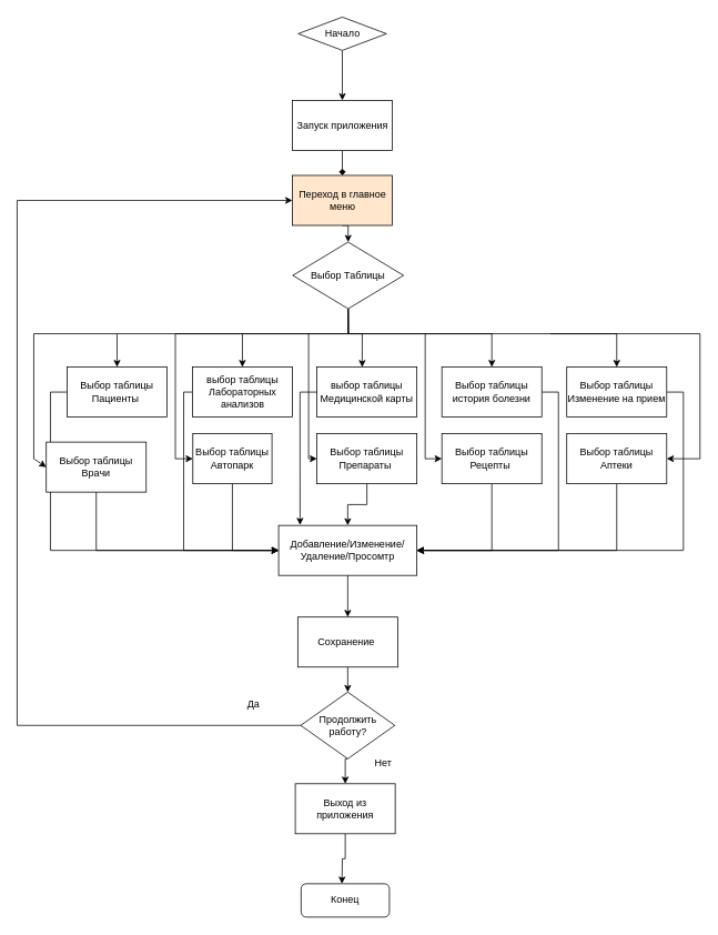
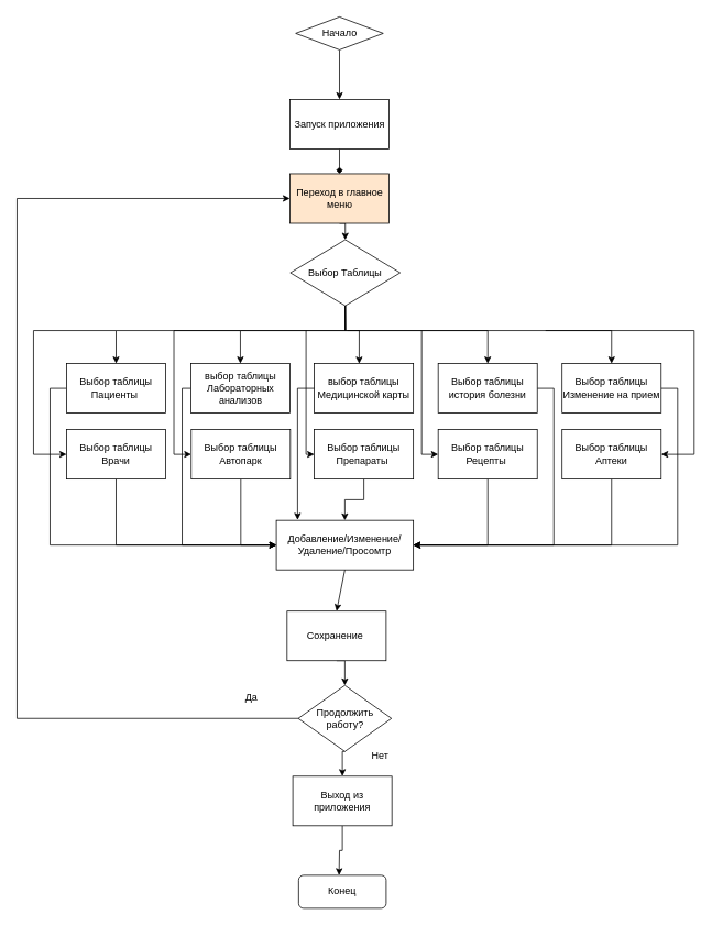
  <mxCell id="0" />
  <mxCell id="1" parent="0" />
  <mxCell id="2" style="edgeStyle=orthogonalEdgeStyle;rounded=0;orthogonalLoop=1;jettySize=auto;html=1;exitX=0.5;exitY=1;exitDx=0;exitDy=0;entryX=0.5;entryY=0;entryDx=0;entryDy=0;" edge="1" parent="1" source="3" target="5"><mxGeometry relative="1" as="geometry" /></mxCell>
  <mxCell id="3" value="Начало" style="rhombus;whiteSpace=wrap;html=1;" vertex="1" parent="1"><mxGeometry x="357.5" y="20" width="106" height="40" as="geometry" /></mxCell>
  <mxCell id="4" style="edgeStyle=orthogonalEdgeStyle;rounded=0;orthogonalLoop=1;jettySize=auto;html=1;exitX=0.5;exitY=1;exitDx=0;exitDy=0;entryX=0.5;entryY=0;entryDx=0;entryDy=0;endArrow=diamond;" edge="1" parent="1" source="5" target="49"><mxGeometry relative="1" as="geometry" /></mxCell>
  <mxCell id="5" value="Запуск приложения" style="rounded=0;whiteSpace=wrap;html=1;" vertex="1" parent="1"><mxGeometry x="350.5" width="120" height="60" as="geometry" y="120" /></mxCell>
  <mxCell id="6" style="edgeStyle=orthogonalEdgeStyle;rounded=0;orthogonalLoop=1;jettySize=auto;html=1;exitX=0.5;exitY=1;exitDx=0;exitDy=0;entryX=0.5;entryY=0;entryDx=0;entryDy=0;" edge="1" parent="1" source="7" target="11"><mxGeometry relative="1" as="geometry"><Array as="points"><mxPoint x="291" y="400" /></Array></mxGeometry></mxCell>
  <mxCell id="7" value="Выбор Таблицы" style="rhombus;whiteSpace=wrap;html=1;" vertex="1" parent="1"><mxGeometry x="351" y="290" width="133" height="80" as="geometry" /></mxCell>
  <mxCell id="8" style="edgeStyle=orthogonalEdgeStyle;rounded=0;orthogonalLoop=1;jettySize=auto;html=1;exitX=0;exitY=0.5;exitDx=0;exitDy=0;entryX=0;entryY=0.5;entryDx=0;entryDy=0;" edge="1" parent="1" source="9" target="36"><mxGeometry relative="1" as="geometry" /></mxCell>
  <mxCell id="9" value="Выбор таблицы Пациенты&amp;nbsp;" style="rounded=0;whiteSpace=wrap;html=1;" vertex="1" parent="1"><mxGeometry x="80" y="440" width="120" height="60" as="geometry" /></mxCell>
  <mxCell id="10" style="edgeStyle=orthogonalEdgeStyle;rounded=0;orthogonalLoop=1;jettySize=auto;html=1;exitX=0;exitY=0.5;exitDx=0;exitDy=0;entryX=0;entryY=0.5;entryDx=0;entryDy=0;" edge="1" parent="1" source="11" target="36"><mxGeometry relative="1" as="geometry"><Array as="points"><mxPoint x="220" y="470" /><mxPoint x="220" y="660" /></Array></mxGeometry></mxCell>
  <mxCell id="11" value="выбор таблицы Лабораторных анализов" style="rounded=0;whiteSpace=wrap;html=1;" vertex="1" parent="1"><mxGeometry x="230.5" y="440" width="120" height="60" as="geometry" /></mxCell>
  <mxCell id="12" value="выбор таблицы Медицинской карты" style="rounded=0;whiteSpace=wrap;html=1;" vertex="1" parent="1"><mxGeometry x="380" y="440" width="120" height="60" as="geometry" /></mxCell>
  <mxCell id="13" style="edgeStyle=orthogonalEdgeStyle;rounded=0;orthogonalLoop=1;jettySize=auto;html=1;exitX=1;exitY=0.5;exitDx=0;exitDy=0;entryX=1;entryY=0.5;entryDx=0;entryDy=0;" edge="1" parent="1" source="14" target="36"><mxGeometry relative="1" as="geometry" /></mxCell>
  <mxCell id="14" value="Выбор таблицы история болезни" style="rounded=0;whiteSpace=wrap;html=1;" vertex="1" parent="1"><mxGeometry x="530" y="440" width="120" height="60" as="geometry" /></mxCell>
  <mxCell id="15" style="edgeStyle=orthogonalEdgeStyle;rounded=0;orthogonalLoop=1;jettySize=auto;html=1;exitX=1;exitY=0.5;exitDx=0;exitDy=0;entryX=1;entryY=0.5;entryDx=0;entryDy=0;" edge="1" parent="1" source="16" target="36"><mxGeometry relative="1" as="geometry" /></mxCell>
  <mxCell id="16" value="Выбор таблицы Изменение на прием" style="rounded=0;whiteSpace=wrap;html=1;" vertex="1" parent="1"><mxGeometry x="680" y="440" width="120" height="60" as="geometry" /></mxCell>
  <mxCell id="17" style="edgeStyle=orthogonalEdgeStyle;rounded=0;orthogonalLoop=1;jettySize=auto;html=1;exitX=0.5;exitY=1;exitDx=0;exitDy=0;entryX=0;entryY=0.5;entryDx=0;entryDy=0;" edge="1" parent="1" source="18" target="36"><mxGeometry relative="1" as="geometry" /></mxCell>
- <mxCell id="18" value="Выбор таблицы Врачи" style="rounded=0;whiteSpace=wrap;html=1;" vertex="1" parent="1"><mxGeometry x="55" y="530" width="120" height="60" as="geometry" /></mxCell>
+ <mxCell id="18" value="Выбор таблицы Врачи" style="rounded=0;whiteSpace=wrap;html=1;" vertex="1" parent="1"><mxGeometry x="80" y="520" width="120" height="60" as="geometry" /></mxCell>
  <mxCell id="19" style="edgeStyle=orthogonalEdgeStyle;rounded=0;orthogonalLoop=1;jettySize=auto;html=1;exitX=0.5;exitY=1;exitDx=0;exitDy=0;entryX=0;entryY=0.5;entryDx=0;entryDy=0;" edge="1" parent="1" source="20" target="36"><mxGeometry relative="1" as="geometry"><mxPoint x="320" y="650" as="targetPoint" /></mxGeometry></mxCell>
- <mxCell id="20" value="Выбор таблицы Автопарк" style="rounded=0;whiteSpace=wrap;html=1;" vertex="1" parent="1"><mxGeometry x="231" y="520" width="95" height="60" as="geometry" /></mxCell>
+ <mxCell id="20" value="Выбор таблицы Автопарк" style="rounded=0;whiteSpace=wrap;html=1;" vertex="1" parent="1"><mxGeometry x="231" y="520" width="120" height="60" as="geometry" /></mxCell>
  <mxCell id="21" style="edgeStyle=orthogonalEdgeStyle;rounded=0;orthogonalLoop=1;jettySize=auto;html=1;exitX=0.5;exitY=1;exitDx=0;exitDy=0;entryX=0.5;entryY=0;entryDx=0;entryDy=0;" edge="1" parent="1" source="22" target="36"><mxGeometry relative="1" as="geometry" /></mxCell>
  <mxCell id="22" value="Выбор таблицы Препараты&amp;nbsp;" style="rounded=0;whiteSpace=wrap;html=1;" vertex="1" parent="1"><mxGeometry x="380" y="520" width="120" height="60" as="geometry" /></mxCell>
  <mxCell id="23" style="edgeStyle=orthogonalEdgeStyle;rounded=0;orthogonalLoop=1;jettySize=auto;html=1;exitX=0.5;exitY=1;exitDx=0;exitDy=0;entryX=1;entryY=0.5;entryDx=0;entryDy=0;" edge="1" parent="1" source="24" target="36"><mxGeometry relative="1" as="geometry" /></mxCell>
  <mxCell id="24" value="Выбор таблицы Рецепты&amp;nbsp;" style="rounded=0;whiteSpace=wrap;html=1;" vertex="1" parent="1"><mxGeometry x="530" y="520" width="120" height="60" as="geometry" /></mxCell>
  <mxCell id="25" style="edgeStyle=orthogonalEdgeStyle;rounded=0;orthogonalLoop=1;jettySize=auto;html=1;exitX=0.5;exitY=1;exitDx=0;exitDy=0;" edge="1" parent="1" source="26"><mxGeometry relative="1" as="geometry"><mxPoint x="500" y="660" as="targetPoint" /><Array as="points"><mxPoint x="740" y="660" /></Array></mxGeometry></mxCell>
  <mxCell id="26" value="Выбор таблицы Аптеки" style="rounded=0;whiteSpace=wrap;html=1;" vertex="1" parent="1"><mxGeometry x="680" y="520" width="120" height="60" as="geometry" /></mxCell>
  <mxCell id="27" value="" style="endArrow=classic;html=1;rounded=0;exitX=0.5;exitY=1;exitDx=0;exitDy=0;entryX=0.5;entryY=0;entryDx=0;entryDy=0;" edge="1" parent="1" source="7" target="9"><mxGeometry width="50" height="50" relative="1" as="geometry"><mxPoint x="390" y="470" as="sourcePoint" /><mxPoint x="440" y="420" as="targetPoint" /><Array as="points"><mxPoint x="418" y="400" /><mxPoint x="140" y="400" /></Array></mxGeometry></mxCell>
  <mxCell id="28" value="" style="endArrow=classic;html=1;rounded=0;entryX=0.5;entryY=0;entryDx=0;entryDy=0;" edge="1" parent="1" target="16"><mxGeometry width="50" height="50" relative="1" as="geometry"><mxPoint x="420" y="400" as="sourcePoint" /><mxPoint x="150" y="450" as="targetPoint" /><Array as="points"><mxPoint x="420" y="400" /><mxPoint x="740" y="400" /></Array></mxGeometry></mxCell>
  <mxCell id="29" style="edgeStyle=orthogonalEdgeStyle;rounded=0;orthogonalLoop=1;jettySize=auto;html=1;exitX=0.5;exitY=1;exitDx=0;exitDy=0;entryX=0.5;entryY=0;entryDx=0;entryDy=0;" edge="1" parent="1" source="7" target="14"><mxGeometry relative="1" as="geometry"><mxPoint x="427" y="410" as="sourcePoint" /><mxPoint x="301" y="450" as="targetPoint" /><Array as="points"><mxPoint x="590" y="400" /></Array></mxGeometry></mxCell>
  <mxCell id="30" style="edgeStyle=orthogonalEdgeStyle;rounded=0;orthogonalLoop=1;jettySize=auto;html=1;exitX=0.5;exitY=1;exitDx=0;exitDy=0;entryX=0.453;entryY=0.003;entryDx=0;entryDy=0;entryPerimeter=0;" edge="1" parent="1" source="7" target="12"><mxGeometry relative="1" as="geometry"><Array as="points"><mxPoint x="418" y="400" /><mxPoint x="434" y="400" /></Array></mxGeometry></mxCell>
  <mxCell id="31" value="" style="endArrow=classic;html=1;rounded=0;entryX=0;entryY=0.5;entryDx=0;entryDy=0;" edge="1" parent="1" target="18"><mxGeometry width="50" height="50" relative="1" as="geometry"><mxPoint x="140" y="400" as="sourcePoint" /><mxPoint x="430" y="410" as="targetPoint" /><Array as="points"><mxPoint x="40" y="400" /><mxPoint x="40" y="550" /></Array></mxGeometry></mxCell>
  <mxCell id="32" value="" style="endArrow=classic;html=1;rounded=0;entryX=0;entryY=0.5;entryDx=0;entryDy=0;" edge="1" parent="1" target="20"><mxGeometry width="50" height="50" relative="1" as="geometry"><mxPoint x="290" y="400" as="sourcePoint" /><mxPoint x="260" y="370" as="targetPoint" /><Array as="points"><mxPoint x="210" y="400" /><mxPoint x="210" y="550" /></Array></mxGeometry></mxCell>
  <mxCell id="33" value="" style="endArrow=classic;html=1;rounded=0;entryX=0;entryY=0.5;entryDx=0;entryDy=0;" edge="1" parent="1" target="22"><mxGeometry width="50" height="50" relative="1" as="geometry"><mxPoint x="370" y="400" as="sourcePoint" /><mxPoint x="430" y="600" as="targetPoint" /><Array as="points"><mxPoint x="370" y="550" /></Array></mxGeometry></mxCell>
  <mxCell id="34" value="" style="endArrow=classic;html=1;rounded=0;entryX=0;entryY=0.5;entryDx=0;entryDy=0;" edge="1" parent="1" target="24"><mxGeometry width="50" height="50" relative="1" as="geometry"><mxPoint x="510" y="400" as="sourcePoint" /><mxPoint x="490" y="410" as="targetPoint" /><Array as="points"><mxPoint x="510" y="550" /></Array></mxGeometry></mxCell>
  <mxCell id="35" value="" style="endArrow=classic;html=1;rounded=0;entryX=1;entryY=0.5;entryDx=0;entryDy=0;" edge="1" parent="1" target="26"><mxGeometry width="50" height="50" relative="1" as="geometry"><mxPoint x="660" y="400" as="sourcePoint" /><mxPoint x="680" y="550" as="targetPoint" /><Array as="points"><mxPoint x="840" y="400" /><mxPoint x="840" y="550" /></Array></mxGeometry></mxCell>
  <mxCell id="36" value="Добавление/Изменение/Удаление/Просомтр" style="rounded=0;whiteSpace=wrap;html=1;" vertex="1" parent="1"><mxGeometry x="334" y="630" width="166" height="60" as="geometry" /></mxCell>
  <mxCell id="37" style="edgeStyle=orthogonalEdgeStyle;rounded=0;orthogonalLoop=1;jettySize=auto;html=1;exitX=0;exitY=0.5;exitDx=0;exitDy=0;entryX=0.155;entryY=-0.009;entryDx=0;entryDy=0;entryPerimeter=0;" edge="1" parent="1" source="12" target="36"><mxGeometry relative="1" as="geometry" /></mxCell>
  <mxCell id="38" style="edgeStyle=orthogonalEdgeStyle;rounded=0;orthogonalLoop=1;jettySize=auto;html=1;exitX=0.5;exitY=1;exitDx=0;exitDy=0;entryX=0.5;entryY=0;entryDx=0;entryDy=0;" edge="1" parent="1" source="39" target="43"><mxGeometry relative="1" as="geometry" /></mxCell>
- <mxCell id="39" value="Сохранение&amp;nbsp;" style="rounded=0;whiteSpace=wrap;html=1;" vertex="1" parent="1"><mxGeometry x="357" y="740" width="120" height="60" as="geometry" /></mxCell>
+ <mxCell id="39" value="Сохранение&amp;nbsp;" style="rounded=0;whiteSpace=wrap;html=1;" vertex="1" parent="1"><mxGeometry x="347" y="740" width="120" height="60" as="geometry" /></mxCell>
  <mxCell id="40" value="" style="endArrow=classic;html=1;rounded=0;exitX=0.5;exitY=1;exitDx=0;exitDy=0;entryX=0.5;entryY=0;entryDx=0;entryDy=0;" edge="1" parent="1" source="36" target="39"><mxGeometry width="50" height="50" relative="1" as="geometry"><mxPoint x="440" y="780" as="sourcePoint" /><mxPoint x="490" y="730" as="targetPoint" /></mxGeometry></mxCell>
  <mxCell id="41" style="edgeStyle=orthogonalEdgeStyle;rounded=0;orthogonalLoop=1;jettySize=auto;html=1;exitX=0.5;exitY=1;exitDx=0;exitDy=0;entryX=0.5;entryY=0;entryDx=0;entryDy=0;" edge="1" parent="1" source="43" target="45"><mxGeometry relative="1" as="geometry" /></mxCell>
  <mxCell id="42" style="edgeStyle=orthogonalEdgeStyle;rounded=0;orthogonalLoop=1;jettySize=auto;html=1;exitX=0;exitY=0.5;exitDx=0;exitDy=0;entryX=0;entryY=0.5;entryDx=0;entryDy=0;" edge="1" parent="1" source="43" target="49"><mxGeometry relative="1" as="geometry"><Array as="points"><mxPoint x="20" y="870" /><mxPoint x="20" y="240" /></Array></mxGeometry></mxCell>
  <mxCell id="43" value="Продолжить работу?" style="rhombus;whiteSpace=wrap;html=1;" vertex="1" parent="1"><mxGeometry x="360.5" y="830" width="113" height="80" as="geometry" /></mxCell>
  <mxCell id="44" style="edgeStyle=orthogonalEdgeStyle;rounded=0;orthogonalLoop=1;jettySize=auto;html=1;exitX=0.5;exitY=1;exitDx=0;exitDy=0;" edge="1" parent="1" source="45"><mxGeometry relative="1" as="geometry"><mxPoint x="410" y="1060" as="targetPoint" /></mxGeometry></mxCell>
  <mxCell id="45" value="Выход из приложения" style="rounded=0;whiteSpace=wrap;html=1;" vertex="1" parent="1"><mxGeometry x="354" y="940" width="120" height="60" as="geometry" /></mxCell>
  <mxCell id="46" value="Конец" style="rounded=1;whiteSpace=wrap;html=1;" vertex="1" parent="1"><mxGeometry x="361" y="1060" width="106" height="40" as="geometry" /></mxCell>
  <mxCell id="47" value="Нет" style="text;html=1;align=center;verticalAlign=middle;whiteSpace=wrap;rounded=0;" vertex="1" parent="1"><mxGeometry x="430" y="900" width="60" height="30" as="geometry" /></mxCell>
  <mxCell id="48" style="edgeStyle=orthogonalEdgeStyle;rounded=0;orthogonalLoop=1;jettySize=auto;html=1;exitX=0.5;exitY=1;exitDx=0;exitDy=0;entryX=0.5;entryY=0;entryDx=0;entryDy=0;" edge="1" parent="1" source="49" target="7"><mxGeometry relative="1" as="geometry" /></mxCell>
  <mxCell id="49" value="Переход в главное меню" style="rounded=0;whiteSpace=wrap;html=1;fillColor=#ffe6cc;" vertex="1" parent="1"><mxGeometry x="350.5" y="210" width="120" height="60" as="geometry" /></mxCell>
  <mxCell id="50" value="Да" style="text;html=1;align=center;verticalAlign=middle;whiteSpace=wrap;rounded=0;" vertex="1" parent="1"><mxGeometry x="274" y="830" width="60" height="30" as="geometry" /></mxCell>
